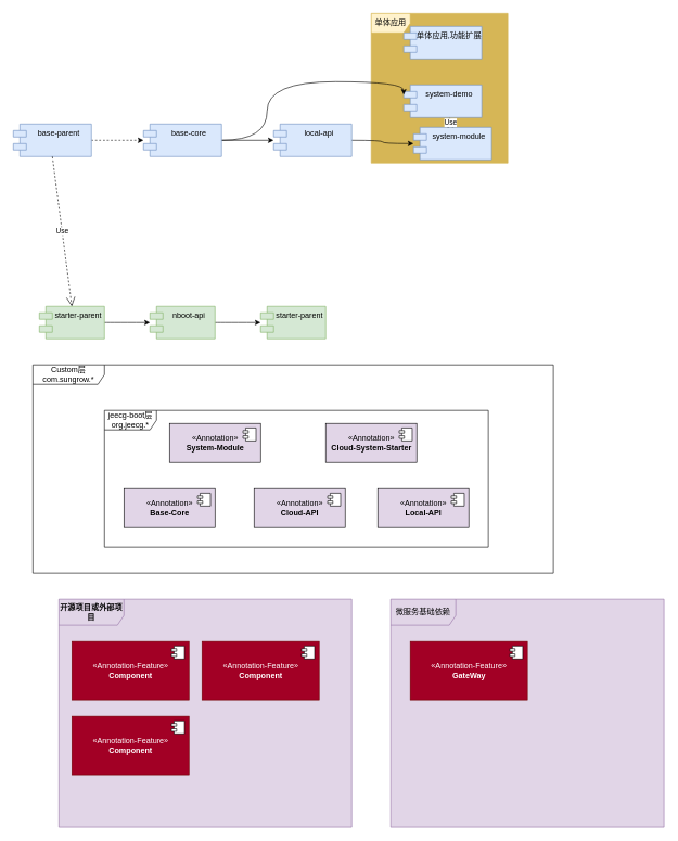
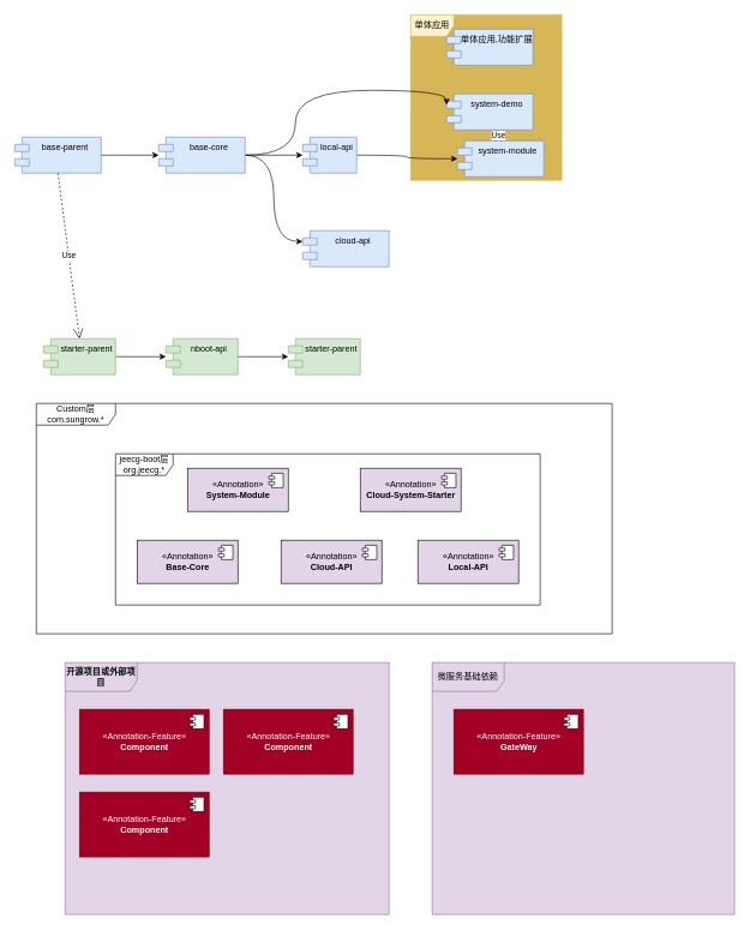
  <mxCell id="0" />
  <mxCell id="1" parent="0" />
  <mxCell id="2" value="Custom层&lt;br&gt;com.sungrow.*" style="shape=umlFrame;whiteSpace=wrap;html=1;width=110;height=30;" vertex="1" parent="1"><mxGeometry x="50" y="560" width="800" height="320" as="geometry" /></mxCell>
  <mxCell id="3" value="单体应用" style="shape=umlFrame;whiteSpace=wrap;html=1;fillColor=#fff2cc;strokeColor=#d6b656;shadow=0;perimeterSpacing=0;swimlaneFillColor=#D6B656;" parent="1" vertex="1"><mxGeometry x="570" y="20" width="210" height="230" as="geometry" /></mxCell>
  <mxCell id="4" value="" style="edgeStyle=orthogonalEdgeStyle;rounded=0;orthogonalLoop=1;jettySize=auto;html=1;" parent="1" source="11" target="6" edge="1"><mxGeometry relative="1" as="geometry" /></mxCell>
  <mxCell id="5" value="" style="edgeStyle=orthogonalEdgeStyle;curved=1;rounded=0;orthogonalLoop=1;jettySize=auto;html=1;" parent="1" source="6" target="12" edge="1"><mxGeometry relative="1" as="geometry" /></mxCell>
- <mxCell id="6" value="local-api" style="shape=module;align=left;spacingLeft=20;align=center;verticalAlign=top;fillColor=#dae8fc;strokeColor=#6c8ebf;" parent="1" vertex="1"><mxGeometry x="420" y="190" width="120" height="50" as="geometry" /></mxCell>
+ <mxCell id="6" value="local-api" style="shape=module;align=left;spacingLeft=20;align=center;verticalAlign=top;fillColor=#dae8fc;strokeColor=#6c8ebf;" parent="1" vertex="1"><mxGeometry x="420" y="190" width="75" height="50" as="geometry" /></mxCell>
+ <mxCell id="7" value="cloud-api" style="shape=module;align=left;spacingLeft=20;align=center;verticalAlign=top;fillColor=#dae8fc;strokeColor=#6c8ebf;" parent="1" vertex="1"><mxGeometry x="420" y="320" width="120" height="50" as="geometry" /></mxCell>
  <mxCell id="8" value="system-demo" style="shape=module;align=left;spacingLeft=20;align=center;verticalAlign=top;fillColor=#dae8fc;strokeColor=#6c8ebf;" parent="1" vertex="1"><mxGeometry x="620" y="130" width="120" height="50" as="geometry" /></mxCell>
+ <mxCell id="9" style="edgeStyle=orthogonalEdgeStyle;curved=1;rounded=0;orthogonalLoop=1;jettySize=auto;html=1;entryX=0;entryY=0;entryDx=0;entryDy=15;entryPerimeter=0;" parent="1" source="11" target="7" edge="1"><mxGeometry relative="1" as="geometry" /></mxCell>
  <mxCell id="10" style="edgeStyle=orthogonalEdgeStyle;curved=1;rounded=0;orthogonalLoop=1;jettySize=auto;html=1;entryX=0;entryY=0;entryDx=0;entryDy=15;entryPerimeter=0;" parent="1" source="11" target="8" edge="1"><mxGeometry relative="1" as="geometry"><Array as="points"><mxPoint x="410" y="215" /><mxPoint x="410" y="125" /></Array></mxGeometry></mxCell>
  <mxCell id="11" value="base-core" style="shape=module;align=left;spacingLeft=20;align=center;verticalAlign=top;fillColor=#dae8fc;strokeColor=#6c8ebf;" parent="1" vertex="1"><mxGeometry x="220" y="190" width="120" height="50" as="geometry" /></mxCell>
  <mxCell id="12" value="system-module" style="shape=module;align=left;spacingLeft=20;align=center;verticalAlign=top;fillColor=#dae8fc;strokeColor=#6c8ebf;" parent="1" vertex="1"><mxGeometry x="635" y="195" width="120" height="50" as="geometry" /></mxCell>
  <mxCell id="13" value="单体应用,功能扩展" style="shape=module;align=left;spacingLeft=20;align=center;verticalAlign=top;fillColor=#dae8fc;strokeColor=#6c8ebf;" parent="1" vertex="1"><mxGeometry x="620" y="40" width="120" height="50" as="geometry" /></mxCell>
  <mxCell id="14" value="Use" style="endArrow=open;endSize=12;dashed=1;html=1;exitX=0.5;exitY=0;exitDx=0;exitDy=0;" parent="1" source="12" target="8" edge="1"><mxGeometry width="160" relative="1" as="geometry"><mxPoint x="720" y="180" as="sourcePoint" /><mxPoint x="880" y="180" as="targetPoint" /></mxGeometry></mxCell>
  <mxCell id="15" value="" style="edgeStyle=orthogonalEdgeStyle;curved=1;rounded=0;orthogonalLoop=1;jettySize=auto;html=1;" parent="1" source="16" target="18" edge="1"><mxGeometry relative="1" as="geometry" /></mxCell>
  <mxCell id="16" value="starter-parent" style="shape=module;align=left;spacingLeft=20;align=center;verticalAlign=top;shadow=0;fillColor=#d5e8d4;strokeColor=#82b366;" parent="1" vertex="1"><mxGeometry x="60" y="470" width="100" height="50" as="geometry" /></mxCell>
  <mxCell id="17" value="" style="edgeStyle=orthogonalEdgeStyle;curved=1;rounded=0;orthogonalLoop=1;jettySize=auto;html=1;" parent="1" source="18" target="21" edge="1"><mxGeometry relative="1" as="geometry" /></mxCell>
  <mxCell id="18" value="nboot-api" style="shape=module;align=left;spacingLeft=20;align=center;verticalAlign=top;shadow=0;fillColor=#d5e8d4;strokeColor=#82b366;" parent="1" vertex="1"><mxGeometry x="230" y="470" width="100" height="50" as="geometry" /></mxCell>
- <mxCell id="19" style="edgeStyle=orthogonalEdgeStyle;curved=1;rounded=0;orthogonalLoop=1;jettySize=auto;html=1;entryX=0;entryY=0.5;entryDx=0;entryDy=0;entryPerimeter=0;dashed=1;" parent="1" source="20" target="11" edge="1"><mxGeometry relative="1" as="geometry" /></mxCell>
+ <mxCell id="19" style="edgeStyle=orthogonalEdgeStyle;curved=1;rounded=0;orthogonalLoop=1;jettySize=auto;html=1;entryX=0;entryY=0.5;entryDx=0;entryDy=0;entryPerimeter=0;" parent="1" source="20" target="11" edge="1"><mxGeometry relative="1" as="geometry" /></mxCell>
  <mxCell id="20" value="base-parent" style="shape=module;align=left;spacingLeft=20;align=center;verticalAlign=top;fillColor=#dae8fc;strokeColor=#6c8ebf;" parent="1" vertex="1"><mxGeometry x="20" y="190" width="120" height="50" as="geometry" /></mxCell>
  <mxCell id="21" value="starter-parent" style="shape=module;align=left;spacingLeft=20;align=center;verticalAlign=top;shadow=0;fillColor=#d5e8d4;strokeColor=#82b366;" parent="1" vertex="1"><mxGeometry x="400" y="470" width="100" height="50" as="geometry" /></mxCell>
  <mxCell id="22" value="Use" style="endArrow=open;endSize=12;dashed=1;html=1;exitX=0.5;exitY=1;exitDx=0;exitDy=0;entryX=0.5;entryY=0;entryDx=0;entryDy=0;" parent="1" source="20" target="16" edge="1"><mxGeometry width="160" relative="1" as="geometry"><mxPoint x="80" y="290" as="sourcePoint" /><mxPoint x="240" y="290" as="targetPoint" /></mxGeometry></mxCell>
  <mxCell id="23" value="&lt;b&gt;开源项目或外部项目&lt;/b&gt;" style="shape=umlFrame;whiteSpace=wrap;html=1;shadow=0;strokeColor=#9673a6;swimlaneFillColor=#E1D5E7;fillColor=#E1D5E7;width=100;height=40;" parent="1" vertex="1"><mxGeometry x="90" y="920" width="450" height="350" as="geometry" /></mxCell>
  <mxCell id="24" value="«Annotation»&lt;br&gt;&lt;b&gt;System-Module&lt;/b&gt;" style="html=1;dropTarget=0;shadow=0;fillColor=#E1D5E7;gradientColor=none;" parent="1" vertex="1"><mxGeometry x="260" y="650" width="140" height="60" as="geometry" /></mxCell>
  <mxCell id="25" value="" style="shape=module;jettyWidth=8;jettyHeight=4;" parent="24" vertex="1"><mxGeometry x="1" width="20" height="20" relative="1" as="geometry"><mxPoint x="-27" y="7" as="offset" /></mxGeometry></mxCell>
  <mxCell id="26" value="«Annotation-Feature»&lt;br&gt;&lt;b&gt;Component&lt;/b&gt;" style="html=1;dropTarget=0;shadow=0;fillColor=#a20025;strokeColor=#6F0000;fontColor=#ffffff;" parent="1" vertex="1"><mxGeometry x="110" y="985" width="180" height="90" as="geometry" /></mxCell>
  <mxCell id="27" value="" style="shape=module;jettyWidth=8;jettyHeight=4;" parent="26" vertex="1"><mxGeometry x="1" width="20" height="20" relative="1" as="geometry"><mxPoint x="-27" y="7" as="offset" /></mxGeometry></mxCell>
  <mxCell id="28" value="«Annotation-Feature»&lt;br&gt;&lt;b&gt;Component&lt;/b&gt;" style="html=1;dropTarget=0;shadow=0;fillColor=#a20025;strokeColor=#6F0000;fontColor=#ffffff;" parent="1" vertex="1"><mxGeometry x="110" y="1100" width="180" height="90" as="geometry" /></mxCell>
  <mxCell id="29" value="" style="shape=module;jettyWidth=8;jettyHeight=4;" parent="28" vertex="1"><mxGeometry x="1" width="20" height="20" relative="1" as="geometry"><mxPoint x="-27" y="7" as="offset" /></mxGeometry></mxCell>
  <mxCell id="30" value="«Annotation-Feature»&lt;br&gt;&lt;b&gt;Component&lt;/b&gt;" style="html=1;dropTarget=0;shadow=0;fillColor=#a20025;strokeColor=#6F0000;fontColor=#ffffff;" parent="1" vertex="1"><mxGeometry x="310" y="985" width="180" height="90" as="geometry" /></mxCell>
  <mxCell id="31" value="" style="shape=module;jettyWidth=8;jettyHeight=4;" parent="30" vertex="1"><mxGeometry x="1" width="20" height="20" relative="1" as="geometry"><mxPoint x="-27" y="7" as="offset" /></mxGeometry></mxCell>
  <mxCell id="32" value="微服务基础依赖" style="shape=umlFrame;whiteSpace=wrap;html=1;shadow=0;strokeColor=#9673a6;swimlaneFillColor=#E1D5E7;fillColor=#E1D5E7;width=100;height=40;" vertex="1" parent="1"><mxGeometry x="600" y="920" width="420" height="350" as="geometry" /></mxCell>
  <mxCell id="33" value="«Annotation»&lt;br&gt;&lt;b&gt;Base-Core&lt;/b&gt;" style="html=1;dropTarget=0;shadow=0;fillColor=#E1D5E7;gradientColor=none;" vertex="1" parent="1"><mxGeometry x="190" y="750" width="140" height="60" as="geometry" /></mxCell>
  <mxCell id="34" value="" style="shape=module;jettyWidth=8;jettyHeight=4;" vertex="1" parent="33"><mxGeometry x="1" width="20" height="20" relative="1" as="geometry"><mxPoint x="-27" y="7" as="offset" /></mxGeometry></mxCell>
  <mxCell id="35" value="«Annotation»&lt;br&gt;&lt;b&gt;Cloud-API&lt;/b&gt;" style="html=1;dropTarget=0;shadow=0;fillColor=#E1D5E7;gradientColor=none;" vertex="1" parent="1"><mxGeometry x="390" y="750" width="140" height="60" as="geometry" /></mxCell>
  <mxCell id="36" value="" style="shape=module;jettyWidth=8;jettyHeight=4;" vertex="1" parent="35"><mxGeometry x="1" width="20" height="20" relative="1" as="geometry"><mxPoint x="-27" y="7" as="offset" /></mxGeometry></mxCell>
  <mxCell id="37" value="«Annotation»&lt;br&gt;&lt;b&gt;Local-API&lt;/b&gt;" style="html=1;dropTarget=0;shadow=0;fillColor=#E1D5E7;gradientColor=none;" vertex="1" parent="1"><mxGeometry x="580" y="750" width="140" height="60" as="geometry" /></mxCell>
  <mxCell id="38" value="" style="shape=module;jettyWidth=8;jettyHeight=4;" vertex="1" parent="37"><mxGeometry x="1" width="20" height="20" relative="1" as="geometry"><mxPoint x="-27" y="7" as="offset" /></mxGeometry></mxCell>
  <mxCell id="39" value="«Annotation»&lt;br&gt;&lt;b&gt;Cloud-System-Starter&lt;/b&gt;" style="html=1;dropTarget=0;shadow=0;fillColor=#E1D5E7;gradientColor=none;" vertex="1" parent="1"><mxGeometry x="500" y="650" width="140" height="60" as="geometry" /></mxCell>
  <mxCell id="40" value="" style="shape=module;jettyWidth=8;jettyHeight=4;" vertex="1" parent="39"><mxGeometry x="1" width="20" height="20" relative="1" as="geometry"><mxPoint x="-27" y="7" as="offset" /></mxGeometry></mxCell>
  <mxCell id="41" value="«Annotation-Feature»&lt;br&gt;&lt;b&gt;GateWay&lt;/b&gt;" style="html=1;dropTarget=0;shadow=0;fillColor=#a20025;strokeColor=#6F0000;fontColor=#ffffff;" vertex="1" parent="1"><mxGeometry x="630" y="985" width="180" height="90" as="geometry" /></mxCell>
  <mxCell id="42" value="" style="shape=module;jettyWidth=8;jettyHeight=4;" vertex="1" parent="41"><mxGeometry x="1" width="20" height="20" relative="1" as="geometry"><mxPoint x="-27" y="7" as="offset" /></mxGeometry></mxCell>
  <mxCell id="43" value="jeecg-boot层&lt;br&gt;org.jeecg.*" style="shape=umlFrame;whiteSpace=wrap;html=1;width=80;height=30;" vertex="1" parent="1"><mxGeometry x="160" y="630" width="590" height="210" as="geometry" /></mxCell>
